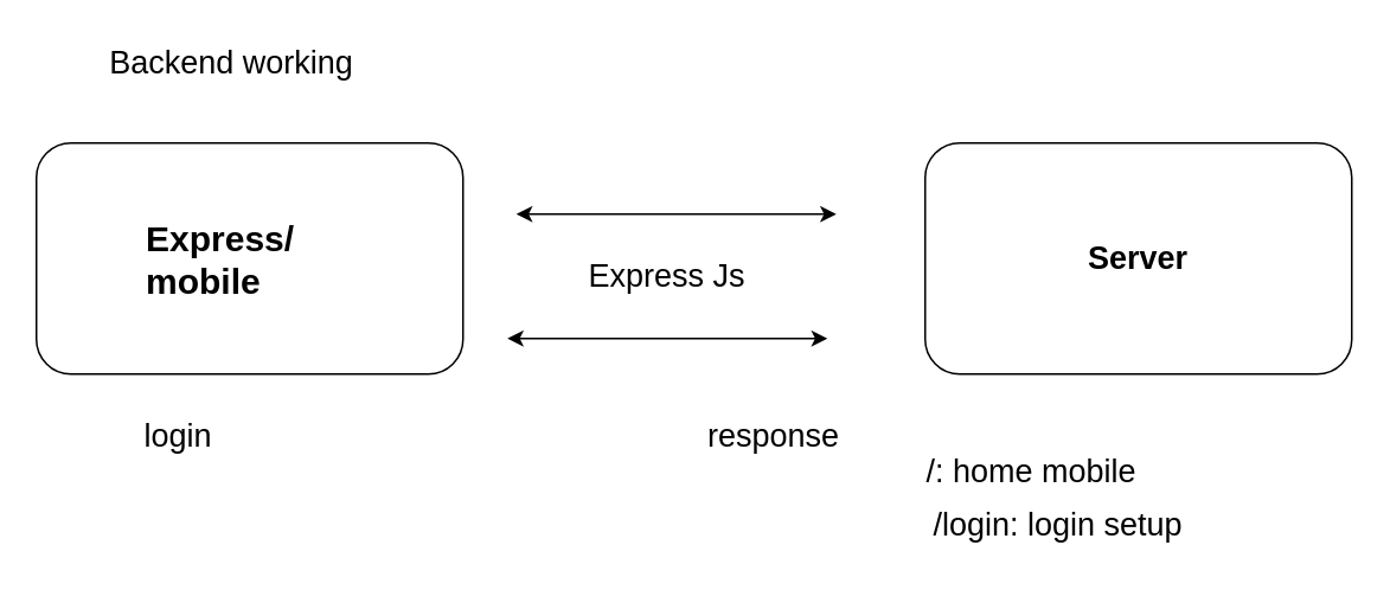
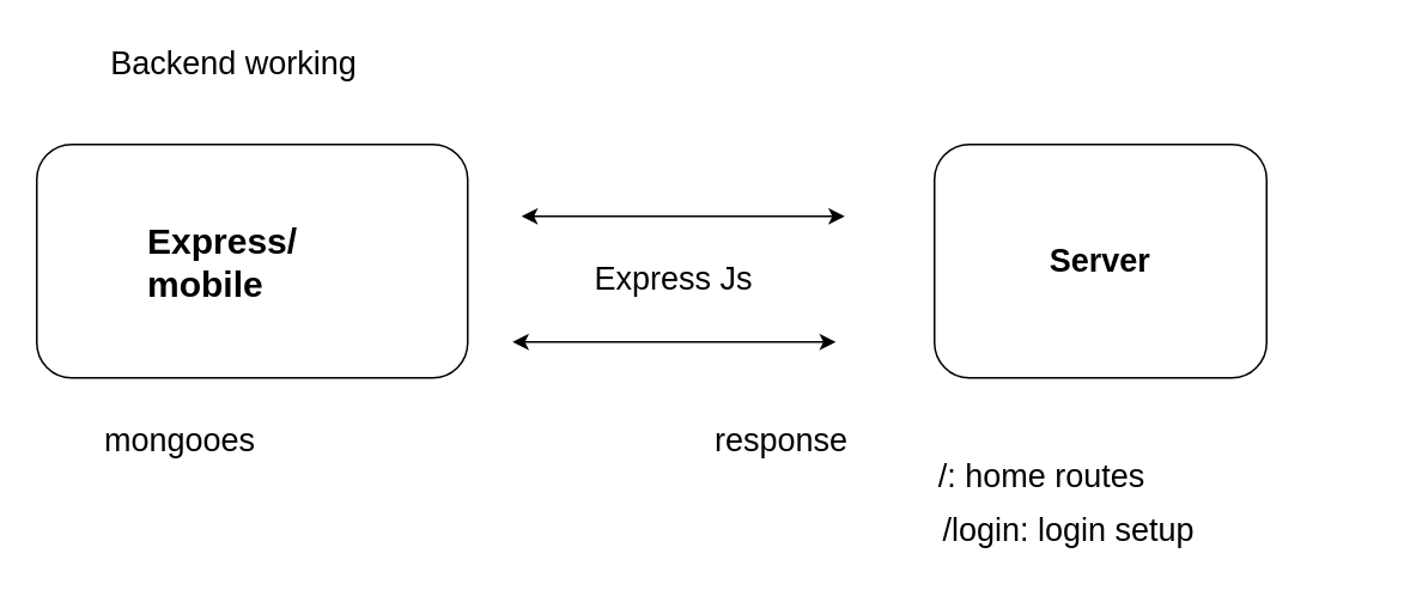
  <mxCell id="0" />
  <mxCell id="1" parent="0" />
  <mxCell id="2" value="" style="rounded=1;whiteSpace=wrap;html=1;" vertex="1" parent="1"><mxGeometry x="20" y="80" width="240" height="130" as="geometry" /></mxCell>
- <mxCell id="3" value="&lt;span style=&quot;font-size: 18px;&quot;&gt;&lt;b&gt;Server&lt;/b&gt;&lt;/span&gt;" style="rounded=1;whiteSpace=wrap;html=1;align=center;" vertex="1" parent="1"><mxGeometry x="520" y="80" width="240" height="130" as="geometry" /></mxCell>
+ <mxCell id="3" value="&lt;span style=&quot;font-size: 18px;&quot;&gt;&lt;b&gt;Server&lt;/b&gt;&lt;/span&gt;" style="rounded=1;whiteSpace=wrap;html=1;align=center;" vertex="1" parent="1"><mxGeometry x="520" y="80" width="185" height="130" as="geometry" /></mxCell>
  <mxCell id="4" value="" style="endArrow=classic;startArrow=classic;html=1;" edge="1" parent="1"><mxGeometry width="50" height="50" relative="1" as="geometry"><mxPoint x="290" y="120" as="sourcePoint" /><mxPoint x="470" y="120" as="targetPoint" /><Array as="points"><mxPoint x="320" y="120" /></Array></mxGeometry></mxCell>
  <mxCell id="5" value="" style="endArrow=classic;startArrow=classic;html=1;" edge="1" parent="1"><mxGeometry width="50" height="50" relative="1" as="geometry"><mxPoint x="285" y="190" as="sourcePoint" /><mxPoint x="465" y="190" as="targetPoint" /><Array as="points"><mxPoint x="315" y="190" /><mxPoint x="385" y="190" /></Array></mxGeometry></mxCell>
  <mxCell id="6" value="&lt;b&gt;&lt;font style=&quot;font-size: 20px;&quot;&gt;Express/&amp;nbsp; mobile&lt;/font&gt;&lt;/b&gt;" style="text;strokeColor=none;align=left;fillColor=none;html=1;verticalAlign=middle;whiteSpace=wrap;rounded=0;" vertex="1" parent="1"><mxGeometry x="80" y="130" width="60" height="30" as="geometry" /></mxCell>
  <mxCell id="7" value="Express Js" style="text;strokeColor=none;align=center;fillColor=none;html=1;verticalAlign=middle;whiteSpace=wrap;rounded=0;fontFamily=Helvetica;fontSize=18;fontColor=default;" vertex="1" parent="1"><mxGeometry x="325" y="140" width="100" height="30" as="geometry" /></mxCell>
- <mxCell id="8" value="/: home mobile" style="text;strokeColor=none;align=center;fillColor=none;html=1;verticalAlign=middle;whiteSpace=wrap;rounded=0;fontFamily=Helvetica;fontSize=18;fontColor=default;" vertex="1" parent="1"><mxGeometry x="500" y="250" width="160" height="30" as="geometry" /></mxCell>
+ <mxCell id="8" value="/: home routes" style="text;strokeColor=none;align=center;fillColor=none;html=1;verticalAlign=middle;whiteSpace=wrap;rounded=0;fontFamily=Helvetica;fontSize=18;fontColor=default;" vertex="1" parent="1"><mxGeometry x="500" y="250" width="160" height="30" as="geometry" /></mxCell>
  <mxCell id="9" value="/login: login setup" style="text;strokeColor=none;align=center;fillColor=none;html=1;verticalAlign=middle;whiteSpace=wrap;rounded=0;fontFamily=Helvetica;fontSize=18;fontColor=default;" vertex="1" parent="1"><mxGeometry x="500" y="280" width="190" height="30" as="geometry" /></mxCell>
  <mxCell id="10" value="Backend working" style="text;strokeColor=none;align=center;fillColor=none;html=1;verticalAlign=middle;whiteSpace=wrap;rounded=0;fontFamily=Helvetica;fontSize=18;fontColor=default;" vertex="1" parent="1"><mxGeometry x="20" y="20" width="220" height="30" as="geometry" /></mxCell>
- <mxCell id="11" value="login" style="text;strokeColor=none;align=center;fillColor=none;html=1;verticalAlign=middle;whiteSpace=wrap;rounded=0;fontFamily=Helvetica;fontSize=18;fontColor=default;" vertex="1" parent="1"><mxGeometry x="60" y="230" width="80" height="30" as="geometry" /></mxCell>
+ <mxCell id="11" value="mongooes" style="text;strokeColor=none;align=center;fillColor=none;html=1;verticalAlign=middle;whiteSpace=wrap;rounded=0;fontFamily=Helvetica;fontSize=18;fontColor=default;" vertex="1" parent="1"><mxGeometry x="60" y="230" width="80" height="30" as="geometry" /></mxCell>
  <mxCell id="12" value="response" style="text;strokeColor=none;align=center;fillColor=none;html=1;verticalAlign=middle;whiteSpace=wrap;rounded=0;fontFamily=Helvetica;fontSize=18;fontColor=default;" vertex="1" parent="1"><mxGeometry x="405" y="230" width="60" height="30" as="geometry" /></mxCell>
